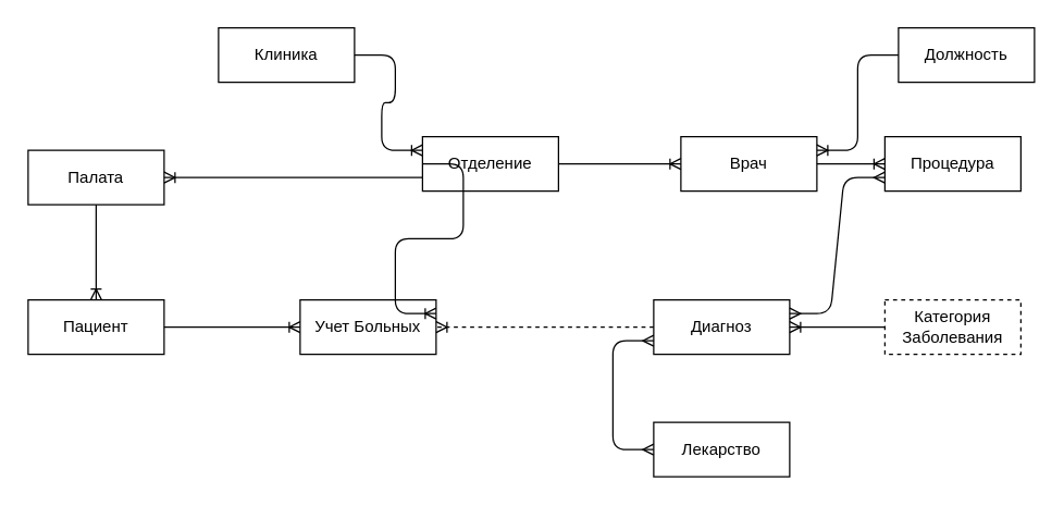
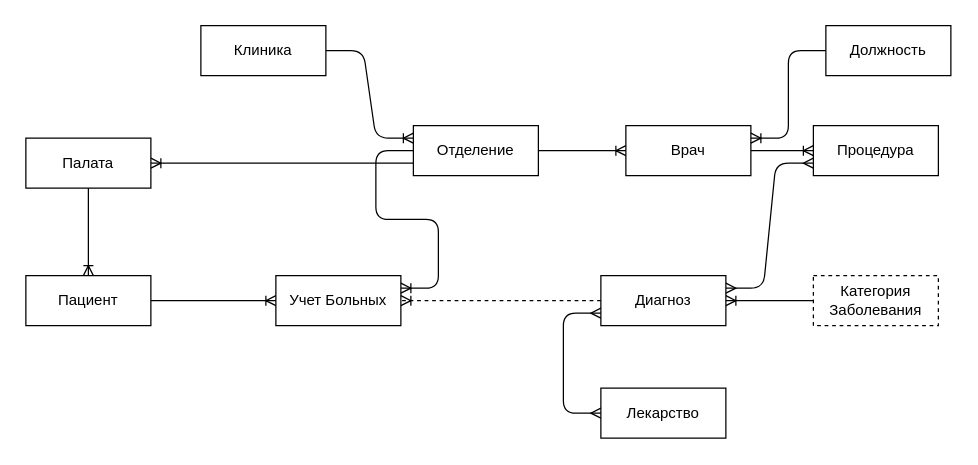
  <mxCell id="0" />
  <mxCell id="1" parent="0" />
  <mxCell id="2" value="Пациент" style="whiteSpace=wrap;html=1;align=center;" vertex="1" parent="1"><mxGeometry x="20" y="220" width="100" height="40" as="geometry" /></mxCell>
  <mxCell id="3" value="Учет Больных" style="whiteSpace=wrap;html=1;align=center;" vertex="1" parent="1"><mxGeometry x="220" y="220" width="100" height="40" as="geometry" /></mxCell>
  <mxCell id="4" value="" style="edgeStyle=entityRelationEdgeStyle;fontSize=12;html=1;endArrow=ERoneToMany;exitX=1;exitY=0.5;exitDx=0;exitDy=0;entryX=0;entryY=0.5;entryDx=0;entryDy=0;" edge="1" parent="1" source="2" target="3"><mxGeometry width="100" height="100" relative="1" as="geometry"><mxPoint x="150" y="450" as="sourcePoint" /><mxPoint x="250" y="240" as="targetPoint" /></mxGeometry></mxCell>
- <mxCell id="5" value="Отделение" style="whiteSpace=wrap;html=1;align=center;" vertex="1" parent="1"><mxGeometry x="310" y="100" width="100" height="40" as="geometry" /></mxCell>
+ <mxCell id="5" value="Отделение" style="whiteSpace=wrap;html=1;align=center;" vertex="1" parent="1"><mxGeometry x="330" y="100" width="100" height="40" as="geometry" /></mxCell>
  <mxCell id="6" value="Диагноз" style="whiteSpace=wrap;html=1;align=center;" vertex="1" parent="1"><mxGeometry x="480" y="220" width="100" height="40" as="geometry" /></mxCell>
  <mxCell id="7" value="Лекарство" style="whiteSpace=wrap;html=1;align=center;" vertex="1" parent="1"><mxGeometry x="480" y="310" width="100" height="40" as="geometry" /></mxCell>
  <mxCell id="8" value="" style="edgeStyle=entityRelationEdgeStyle;fontSize=12;html=1;endArrow=ERoneToMany;exitX=0;exitY=0.5;exitDx=0;exitDy=0;entryX=1;entryY=0.25;entryDx=0;entryDy=0;" edge="1" parent="1" source="5" target="3"><mxGeometry width="100" height="100" relative="1" as="geometry"><mxPoint x="220" y="290" as="sourcePoint" /><mxPoint x="320" y="150" as="targetPoint" /></mxGeometry></mxCell>
  <mxCell id="9" value="" style="edgeStyle=entityRelationEdgeStyle;fontSize=12;html=1;endArrow=ERoneToMany;entryX=1;entryY=0.5;entryDx=0;entryDy=0;exitX=0;exitY=0.5;exitDx=0;exitDy=0;dashed=1;" edge="1" parent="1" source="6" target="3"><mxGeometry width="100" height="100" relative="1" as="geometry"><mxPoint x="430" y="330" as="sourcePoint" /><mxPoint x="530" y="230" as="targetPoint" /></mxGeometry></mxCell>
  <mxCell id="10" value="Категория Заболевания" style="whiteSpace=wrap;html=1;align=center;dashed=1;" vertex="1" parent="1"><mxGeometry x="650" y="220" width="100" height="40" as="geometry" /></mxCell>
  <mxCell id="11" value="" style="edgeStyle=entityRelationEdgeStyle;fontSize=12;html=1;endArrow=ERoneToMany;exitX=0;exitY=0.5;exitDx=0;exitDy=0;entryX=1;entryY=0.5;entryDx=0;entryDy=0;" edge="1" parent="1" source="10" target="6"><mxGeometry width="100" height="100" relative="1" as="geometry"><mxPoint x="610" y="240" as="sourcePoint" /><mxPoint x="710" y="140" as="targetPoint" /></mxGeometry></mxCell>
  <mxCell id="12" value="" style="edgeStyle=orthogonalEdgeStyle;fontSize=12;html=1;endArrow=ERmany;startArrow=ERmany;entryX=0;entryY=0.75;entryDx=0;entryDy=0;exitX=0;exitY=0.5;exitDx=0;exitDy=0;" edge="1" parent="1" source="7" target="6"><mxGeometry width="100" height="100" relative="1" as="geometry"><mxPoint x="430" y="510" as="sourcePoint" /><mxPoint x="530" y="410" as="targetPoint" /><Array as="points"><mxPoint x="450" y="330" /><mxPoint x="450" y="250" /></Array></mxGeometry></mxCell>
  <mxCell id="13" value="Процедура" style="whiteSpace=wrap;html=1;align=center;" vertex="1" parent="1"><mxGeometry x="650" y="100" width="100" height="40" as="geometry" /></mxCell>
  <mxCell id="14" value="" style="edgeStyle=entityRelationEdgeStyle;fontSize=12;html=1;endArrow=ERmany;startArrow=ERmany;exitX=1;exitY=0.25;exitDx=0;exitDy=0;" edge="1" parent="1" source="6"><mxGeometry width="100" height="100" relative="1" as="geometry"><mxPoint x="550" y="520" as="sourcePoint" /><mxPoint x="650" y="130" as="targetPoint" /></mxGeometry></mxCell>
  <mxCell id="15" value="Врач" style="whiteSpace=wrap;html=1;align=center;" vertex="1" parent="1"><mxGeometry x="500" y="100" width="100" height="40" as="geometry" /></mxCell>
  <mxCell id="16" value="" style="edgeStyle=entityRelationEdgeStyle;fontSize=12;html=1;endArrow=ERoneToMany;exitX=1;exitY=0.5;exitDx=0;exitDy=0;entryX=0;entryY=0.5;entryDx=0;entryDy=0;" edge="1" parent="1" source="5" target="15"><mxGeometry width="100" height="100" relative="1" as="geometry"><mxPoint x="340" y="250" as="sourcePoint" /><mxPoint x="440" y="150" as="targetPoint" /></mxGeometry></mxCell>
  <mxCell id="17" value="Должность" style="whiteSpace=wrap;html=1;align=center;" vertex="1" parent="1"><mxGeometry x="660" y="20" width="100" height="40" as="geometry" /></mxCell>
  <mxCell id="18" value="" style="edgeStyle=entityRelationEdgeStyle;fontSize=12;html=1;endArrow=ERoneToMany;entryX=1;entryY=0.25;entryDx=0;entryDy=0;exitX=0;exitY=0.5;exitDx=0;exitDy=0;" edge="1" parent="1" source="17" target="15"><mxGeometry width="100" height="100" relative="1" as="geometry"><mxPoint x="520" y="70" as="sourcePoint" /><mxPoint x="460" y="-20" as="targetPoint" /></mxGeometry></mxCell>
  <mxCell id="19" value="" style="edgeStyle=entityRelationEdgeStyle;fontSize=12;html=1;endArrow=ERoneToMany;entryX=0;entryY=0.5;entryDx=0;entryDy=0;" edge="1" parent="1" target="13"><mxGeometry width="100" height="100" relative="1" as="geometry"><mxPoint x="600" y="120" as="sourcePoint" /><mxPoint x="560" y="20" as="targetPoint" /></mxGeometry></mxCell>
  <mxCell id="20" value="Клиника" style="whiteSpace=wrap;html=1;align=center;" vertex="1" parent="1"><mxGeometry x="160" y="20" width="100" height="40" as="geometry" /></mxCell>
  <mxCell id="21" value="" style="edgeStyle=entityRelationEdgeStyle;fontSize=12;html=1;endArrow=ERoneToMany;exitX=1;exitY=0.5;exitDx=0;exitDy=0;entryX=0;entryY=0.25;entryDx=0;entryDy=0;" edge="1" parent="1" source="20" target="5"><mxGeometry width="100" height="100" relative="1" as="geometry"><mxPoint x="360" y="50" as="sourcePoint" /><mxPoint x="440" y="150" as="targetPoint" /></mxGeometry></mxCell>
  <mxCell id="22" value="Палата" style="whiteSpace=wrap;html=1;align=center;" vertex="1" parent="1"><mxGeometry x="20" y="110" width="100" height="40" as="geometry" /></mxCell>
  <mxCell id="23" value="" style="edgeStyle=entityRelationEdgeStyle;fontSize=12;html=1;endArrow=ERoneToMany;entryX=1;entryY=0.5;entryDx=0;entryDy=0;exitX=0;exitY=0.75;exitDx=0;exitDy=0;" edge="1" parent="1" source="5" target="22"><mxGeometry width="100" height="100" relative="1" as="geometry"><mxPoint x="160" y="210" as="sourcePoint" /><mxPoint x="260" y="120" as="targetPoint" /></mxGeometry></mxCell>
  <mxCell id="24" value="" style="edgeStyle=orthogonalEdgeStyle;fontSize=12;html=1;endArrow=ERoneToMany;exitX=0.5;exitY=1;exitDx=0;exitDy=0;entryX=0.5;entryY=0;entryDx=0;entryDy=0;curved=1;" edge="1" parent="1" source="22" target="2"><mxGeometry width="100" height="100" relative="1" as="geometry"><mxPoint x="330" y="250" as="sourcePoint" /><mxPoint x="430" y="150" as="targetPoint" /></mxGeometry></mxCell>
